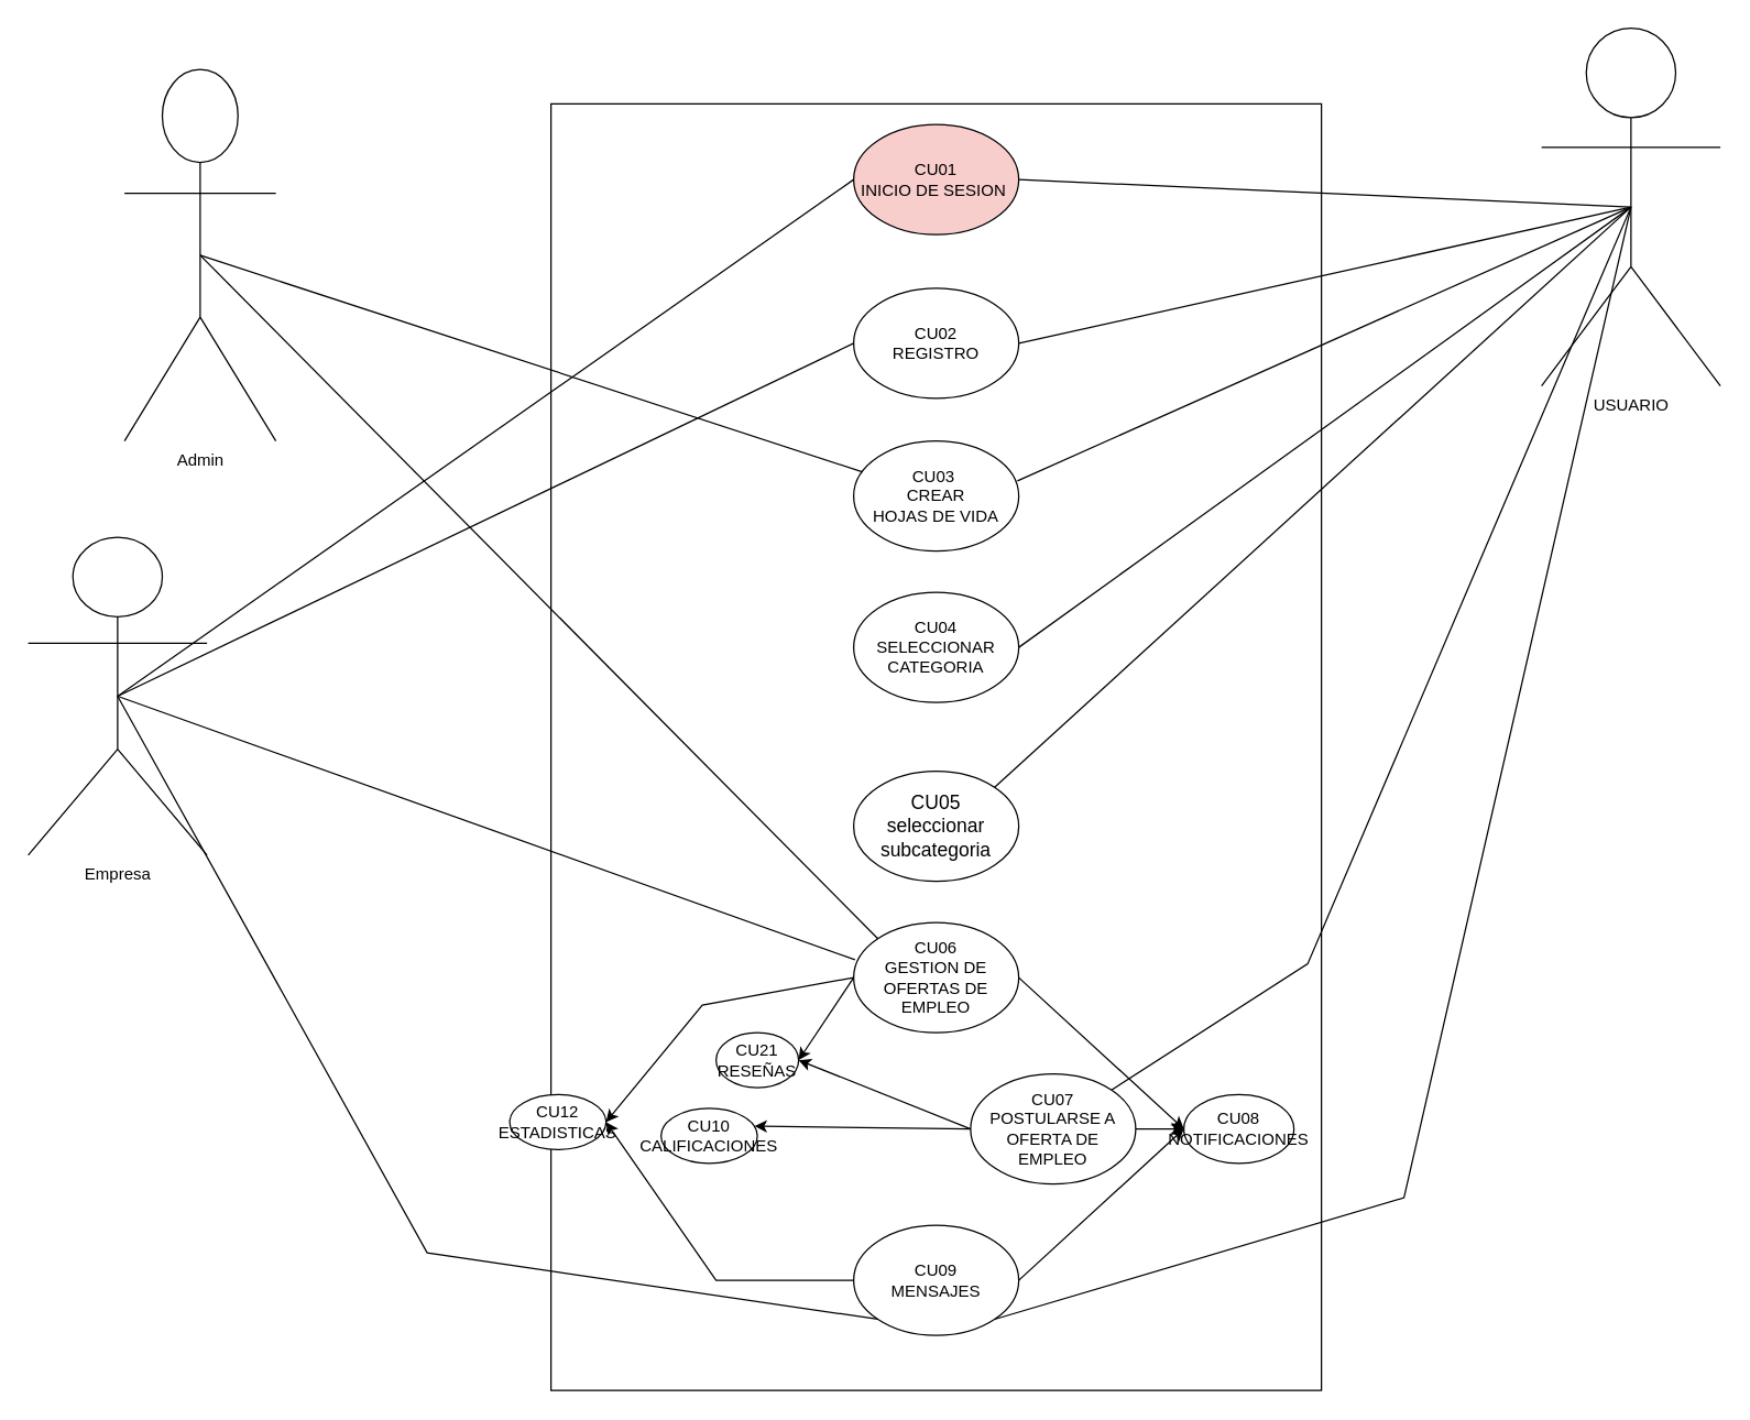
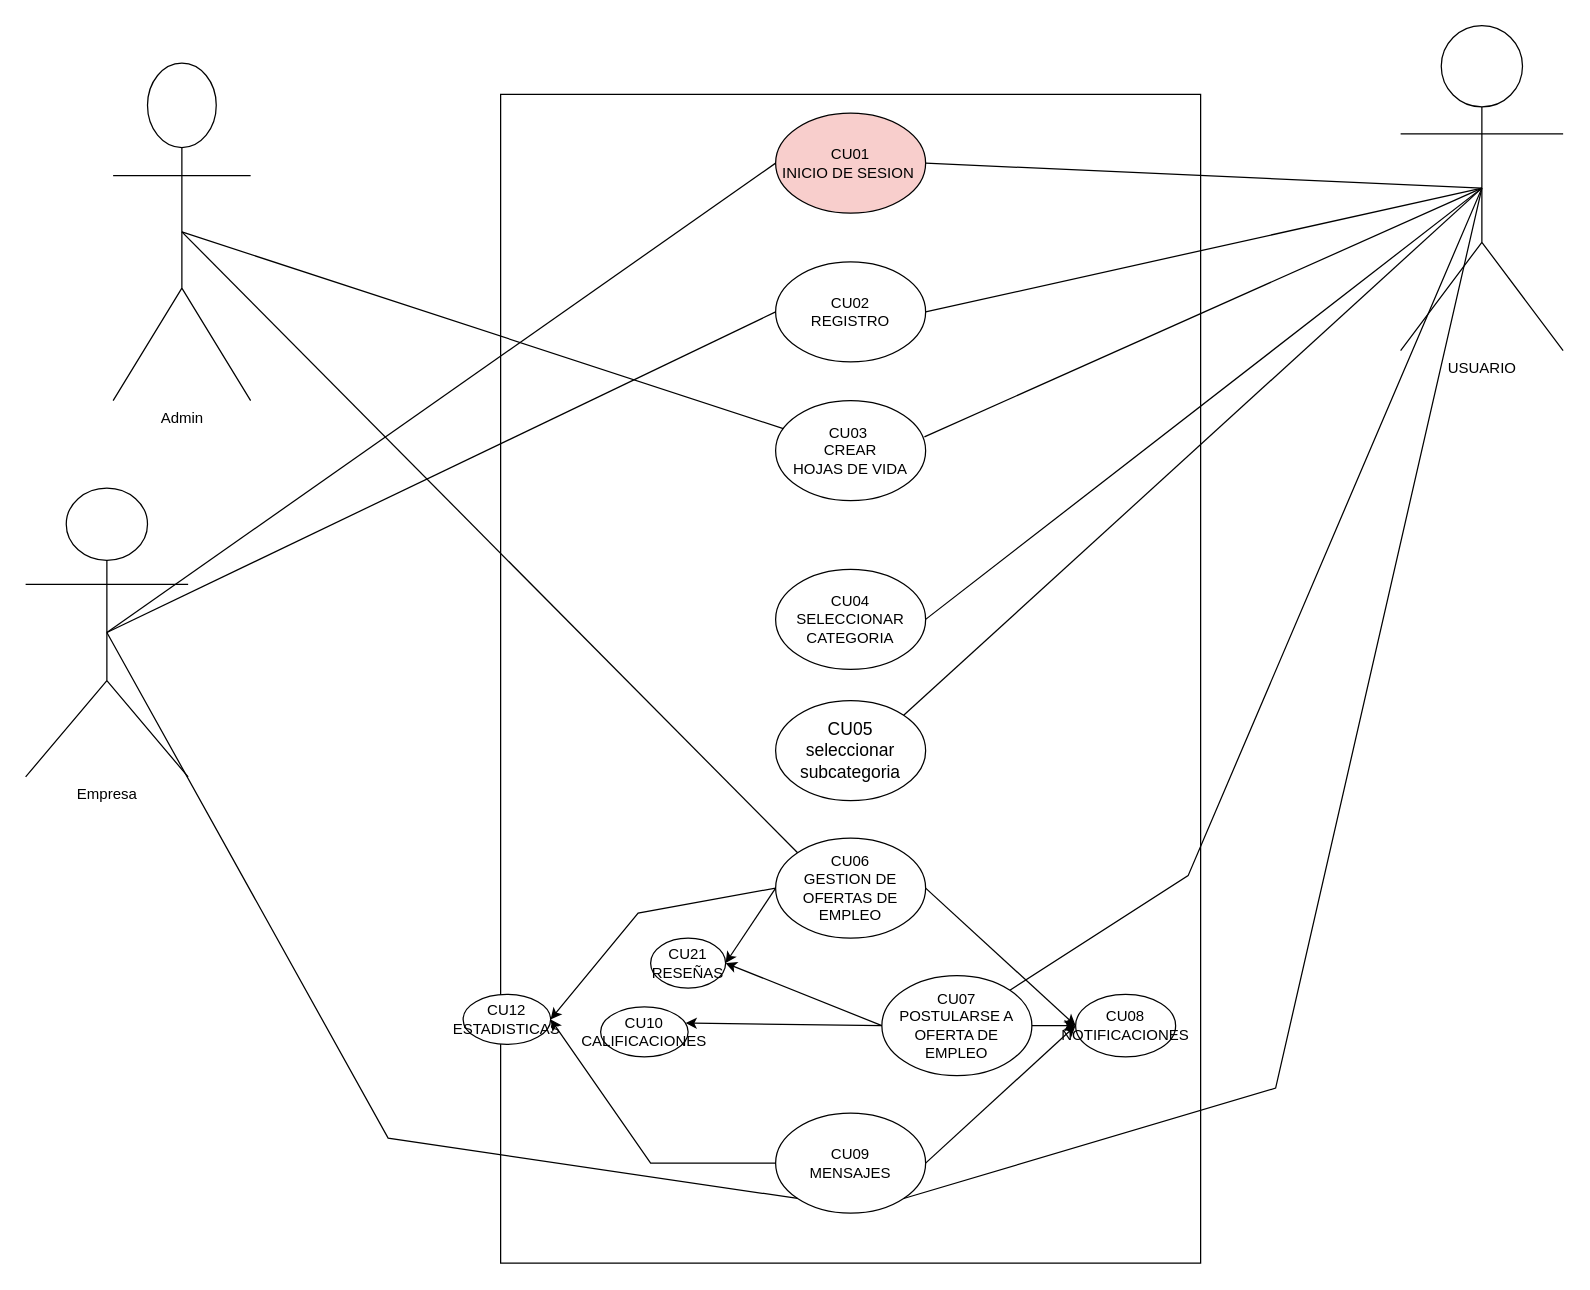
  <mxCell id="0" />
  <mxCell id="1" parent="0" />
  <mxCell id="2" value="Admin&lt;div&gt;&lt;br&gt;&lt;/div&gt;" style="shape=umlActor;verticalLabelPosition=bottom;verticalAlign=top;html=1;outlineConnect=0;" vertex="1" parent="1"><mxGeometry x="90" y="50" width="110" height="270" as="geometry" /></mxCell>
  <mxCell id="3" value="&lt;div&gt;USUARIO&lt;/div&gt;" style="shape=umlActor;verticalLabelPosition=bottom;verticalAlign=top;html=1;outlineConnect=0;" vertex="1" parent="1"><mxGeometry x="1120" y="20" width="130" height="260" as="geometry" /></mxCell>
  <mxCell id="4" value="Empresa&lt;div&gt;&lt;br&gt;&lt;/div&gt;" style="shape=umlActor;verticalLabelPosition=bottom;verticalAlign=top;html=1;outlineConnect=0;" vertex="1" parent="1"><mxGeometry x="20" y="390" width="130" height="231" as="geometry" /></mxCell>
  <mxCell id="5" value="" style="rounded=0;whiteSpace=wrap;html=1;" vertex="1" parent="1"><mxGeometry x="400" y="75" width="560" height="935" as="geometry" /></mxCell>
  <mxCell id="6" value="&lt;div&gt;CU01&lt;/div&gt;INICIO DE SESION&amp;nbsp;" style="ellipse;whiteSpace=wrap;html=1;fillColor=#f8cecc;" vertex="1" parent="1"><mxGeometry x="620" y="90" width="120" height="80" as="geometry" /></mxCell>
  <mxCell id="7" value="&lt;div&gt;CU02&lt;/div&gt;REGISTRO" style="ellipse;whiteSpace=wrap;html=1;" vertex="1" parent="1"><mxGeometry x="620" y="209" width="120" height="80" as="geometry" /></mxCell>
  <mxCell id="8" value="&lt;div&gt;CU03&amp;nbsp;&lt;/div&gt;&lt;div&gt;CREAR&lt;/div&gt;HOJAS DE VIDA" style="ellipse;whiteSpace=wrap;html=1;" vertex="1" parent="1"><mxGeometry x="620" y="320" width="120" height="80" as="geometry" /></mxCell>
- <mxCell id="9" value="&lt;div&gt;CU04&lt;/div&gt;&lt;div&gt;SELECCIONAR CATEGORIA&lt;/div&gt;" style="ellipse;whiteSpace=wrap;html=1;" vertex="1" parent="1"><mxGeometry x="620" y="430" width="120" height="80" as="geometry" /></mxCell>
+ <mxCell id="9" value="&lt;div&gt;CU04&lt;/div&gt;&lt;div&gt;SELECCIONAR CATEGORIA&lt;/div&gt;" style="ellipse;whiteSpace=wrap;html=1;" vertex="1" parent="1"><mxGeometry x="620" y="455" width="120" height="80" as="geometry" /></mxCell>
  <mxCell id="10" value="&lt;div&gt;&lt;font style=&quot;font-size: 14px;&quot;&gt;CU05&lt;/font&gt;&lt;/div&gt;&lt;font style=&quot;font-size: 14px;&quot;&gt;seleccionar subcategoria&lt;/font&gt;" style="ellipse;whiteSpace=wrap;html=1;" vertex="1" parent="1"><mxGeometry x="620" y="560" width="120" height="80" as="geometry" /></mxCell>
  <mxCell id="11" value="&lt;div&gt;CU06&lt;/div&gt;GESTION DE OFERTAS DE EMPLEO" style="ellipse;whiteSpace=wrap;html=1;" vertex="1" parent="1"><mxGeometry x="620" y="670" width="120" height="80" as="geometry" /></mxCell>
  <mxCell id="12" value="CU07&lt;div&gt;POSTULARSE A OFERTA DE EMPLEO&lt;/div&gt;" style="ellipse;whiteSpace=wrap;html=1;" vertex="1" parent="1"><mxGeometry x="705" y="780" width="120" height="80" as="geometry" /></mxCell>
  <mxCell id="13" value="&lt;font&gt;CU09&lt;/font&gt;&lt;div&gt;&lt;font&gt;MENSAJES&lt;/font&gt;&lt;br&gt;&lt;/div&gt;" style="ellipse;whiteSpace=wrap;html=1;" vertex="1" parent="1"><mxGeometry x="620" y="890" width="120" height="80" as="geometry" /></mxCell>
  <mxCell id="14" value="&lt;div&gt;CU08&lt;/div&gt;NOTIFICACIONES" style="ellipse;whiteSpace=wrap;html=1;" vertex="1" parent="1"><mxGeometry x="860" y="795" width="80" height="50" as="geometry" /></mxCell>
  <mxCell id="15" value="" style="endArrow=classic;html=1;rounded=0;exitX=1;exitY=0.5;exitDx=0;exitDy=0;entryX=0;entryY=0.5;entryDx=0;entryDy=0;" edge="1" parent="1" source="13" target="14"><mxGeometry width="50" height="50" relative="1" as="geometry"><mxPoint x="950" y="700" as="sourcePoint" /><mxPoint x="780" y="930" as="targetPoint" /></mxGeometry></mxCell>
  <mxCell id="16" value="&lt;div&gt;CU12&lt;/div&gt;ESTADISTICAS" style="ellipse;whiteSpace=wrap;html=1;" vertex="1" parent="1"><mxGeometry x="370" y="795" width="70" height="40" as="geometry" /></mxCell>
  <mxCell id="17" value="" style="endArrow=classic;html=1;rounded=0;entryX=1;entryY=0.5;entryDx=0;entryDy=0;" edge="1" parent="1" target="16"><mxGeometry width="50" height="50" relative="1" as="geometry"><mxPoint x="620" y="710" as="sourcePoint" /><mxPoint x="1000" y="650" as="targetPoint" /><Array as="points"><mxPoint x="510" y="730" /></Array></mxGeometry></mxCell>
  <mxCell id="18" value="" style="endArrow=classic;html=1;rounded=0;exitX=0;exitY=0.5;exitDx=0;exitDy=0;entryX=1;entryY=0.5;entryDx=0;entryDy=0;" edge="1" parent="1" source="13" target="16"><mxGeometry width="50" height="50" relative="1" as="geometry"><mxPoint x="510" y="920" as="sourcePoint" /><mxPoint x="580" y="930" as="targetPoint" /><Array as="points"><mxPoint x="520" y="930" /></Array></mxGeometry></mxCell>
  <mxCell id="19" value="&lt;div&gt;CU10&lt;/div&gt;&lt;div&gt;CALIFICACIONES&lt;/div&gt;" style="ellipse;whiteSpace=wrap;html=1;" vertex="1" parent="1"><mxGeometry x="480" y="805" width="70" height="40" as="geometry" /></mxCell>
  <mxCell id="20" value="" style="endArrow=classic;html=1;rounded=0;exitX=0;exitY=0.5;exitDx=0;exitDy=0;entryX=0.971;entryY=0.325;entryDx=0;entryDy=0;entryPerimeter=0;" edge="1" parent="1" source="12" target="19"><mxGeometry width="50" height="50" relative="1" as="geometry"><mxPoint x="240" y="850" as="sourcePoint" /><mxPoint x="580" y="810" as="targetPoint" /></mxGeometry></mxCell>
  <mxCell id="21" value="&lt;div&gt;CU21&lt;/div&gt;RESEÑAS" style="ellipse;whiteSpace=wrap;html=1;" vertex="1" parent="1"><mxGeometry x="520" y="750" width="60" height="40" as="geometry" /></mxCell>
  <mxCell id="22" value="" style="endArrow=classic;html=1;rounded=0;exitX=0;exitY=0.5;exitDx=0;exitDy=0;entryX=1;entryY=0.5;entryDx=0;entryDy=0;" edge="1" parent="1" source="12" target="21"><mxGeometry width="50" height="50" relative="1" as="geometry"><mxPoint x="950" y="610" as="sourcePoint" /><mxPoint x="1000" y="560" as="targetPoint" /></mxGeometry></mxCell>
  <mxCell id="23" value="" style="endArrow=none;html=1;rounded=0;entryX=0.5;entryY=0.5;entryDx=0;entryDy=0;entryPerimeter=0;exitX=1;exitY=0.5;exitDx=0;exitDy=0;" edge="1" parent="1" source="6" target="3"><mxGeometry width="50" height="50" relative="1" as="geometry"><mxPoint x="950" y="410" as="sourcePoint" /><mxPoint x="1000" y="360" as="targetPoint" /></mxGeometry></mxCell>
  <mxCell id="24" value="" style="endArrow=none;html=1;rounded=0;exitX=0.5;exitY=0.5;exitDx=0;exitDy=0;exitPerimeter=0;" edge="1" parent="1" source="2" target="8"><mxGeometry width="50" height="50" relative="1" as="geometry"><mxPoint x="260" y="190" as="sourcePoint" /><mxPoint x="310" y="140" as="targetPoint" /></mxGeometry></mxCell>
  <mxCell id="25" value="" style="endArrow=none;html=1;rounded=0;entryX=0;entryY=0.5;entryDx=0;entryDy=0;exitX=0.5;exitY=0.5;exitDx=0;exitDy=0;exitPerimeter=0;" edge="1" parent="1" source="4" target="6"><mxGeometry width="50" height="50" relative="1" as="geometry"><mxPoint x="950" y="410" as="sourcePoint" /><mxPoint x="1000" y="360" as="targetPoint" /></mxGeometry></mxCell>
  <mxCell id="26" value="" style="endArrow=none;html=1;rounded=0;entryX=0;entryY=0.5;entryDx=0;entryDy=0;exitX=0.5;exitY=0.5;exitDx=0;exitDy=0;exitPerimeter=0;" edge="1" parent="1" source="4" target="7"><mxGeometry width="50" height="50" relative="1" as="geometry"><mxPoint x="210" y="550" as="sourcePoint" /><mxPoint x="260" y="500" as="targetPoint" /></mxGeometry></mxCell>
  <mxCell id="27" value="" style="endArrow=none;html=1;rounded=0;entryX=0.5;entryY=0.5;entryDx=0;entryDy=0;entryPerimeter=0;exitX=1;exitY=0.5;exitDx=0;exitDy=0;" edge="1" parent="1" source="7" target="3"><mxGeometry width="50" height="50" relative="1" as="geometry"><mxPoint x="980" y="430" as="sourcePoint" /><mxPoint x="1030" y="380" as="targetPoint" /></mxGeometry></mxCell>
  <mxCell id="28" value="" style="endArrow=none;html=1;rounded=0;entryX=0.5;entryY=0.5;entryDx=0;entryDy=0;entryPerimeter=0;exitX=0.992;exitY=0.363;exitDx=0;exitDy=0;exitPerimeter=0;" edge="1" parent="1" source="8" target="3"><mxGeometry width="50" height="50" relative="1" as="geometry"><mxPoint x="950" y="360" as="sourcePoint" /><mxPoint x="1000" y="310" as="targetPoint" /></mxGeometry></mxCell>
  <mxCell id="29" value="" style="endArrow=none;html=1;rounded=0;entryX=0.5;entryY=0.5;entryDx=0;entryDy=0;entryPerimeter=0;exitX=1;exitY=0.5;exitDx=0;exitDy=0;" edge="1" parent="1" source="9" target="3"><mxGeometry width="50" height="50" relative="1" as="geometry"><mxPoint x="1030" y="440" as="sourcePoint" /><mxPoint x="1080" y="390" as="targetPoint" /></mxGeometry></mxCell>
  <mxCell id="30" value="" style="endArrow=none;html=1;rounded=0;entryX=0.5;entryY=0.5;entryDx=0;entryDy=0;entryPerimeter=0;exitX=1;exitY=0;exitDx=0;exitDy=0;" edge="1" parent="1" source="10" target="3"><mxGeometry width="50" height="50" relative="1" as="geometry"><mxPoint x="950" y="410" as="sourcePoint" /><mxPoint x="1000" y="360" as="targetPoint" /></mxGeometry></mxCell>
  <mxCell id="31" value="" style="endArrow=none;html=1;rounded=0;entryX=0.5;entryY=0.5;entryDx=0;entryDy=0;entryPerimeter=0;exitX=0;exitY=0;exitDx=0;exitDy=0;" edge="1" parent="1" source="11" target="2"><mxGeometry width="50" height="50" relative="1" as="geometry"><mxPoint x="950" y="510" as="sourcePoint" /><mxPoint x="1000" y="460" as="targetPoint" /></mxGeometry></mxCell>
- <mxCell id="32" value="" style="endArrow=none;html=1;rounded=0;entryX=0.5;entryY=0.5;entryDx=0;entryDy=0;entryPerimeter=0;exitX=0.008;exitY=0.338;exitDx=0;exitDy=0;exitPerimeter=0;" edge="1" parent="1" source="11" target="4"><mxGeometry width="50" height="50" relative="1" as="geometry"><mxPoint x="950" y="510" as="sourcePoint" /><mxPoint x="1000" y="460" as="targetPoint" /></mxGeometry></mxCell>
  <mxCell id="33" value="" style="endArrow=none;html=1;rounded=0;entryX=0.5;entryY=0.5;entryDx=0;entryDy=0;entryPerimeter=0;exitX=1;exitY=0;exitDx=0;exitDy=0;" edge="1" parent="1" source="12" target="3"><mxGeometry width="50" height="50" relative="1" as="geometry"><mxPoint x="1060" y="410" as="sourcePoint" /><mxPoint x="1110" y="360" as="targetPoint" /><Array as="points"><mxPoint x="950" y="700" /></Array></mxGeometry></mxCell>
  <mxCell id="34" value="" style="endArrow=none;html=1;rounded=0;entryX=0.5;entryY=0.5;entryDx=0;entryDy=0;entryPerimeter=0;exitX=1;exitY=1;exitDx=0;exitDy=0;" edge="1" parent="1" source="13" target="3"><mxGeometry width="50" height="50" relative="1" as="geometry"><mxPoint x="950" y="710" as="sourcePoint" /><mxPoint x="1000" y="660" as="targetPoint" /><Array as="points"><mxPoint x="1020" y="870" /></Array></mxGeometry></mxCell>
  <mxCell id="35" value="" style="endArrow=none;html=1;rounded=0;entryX=0.5;entryY=0.5;entryDx=0;entryDy=0;entryPerimeter=0;exitX=0;exitY=1;exitDx=0;exitDy=0;" edge="1" parent="1" source="13" target="4"><mxGeometry width="50" height="50" relative="1" as="geometry"><mxPoint x="200" y="710" as="sourcePoint" /><mxPoint x="250" y="660" as="targetPoint" /><Array as="points"><mxPoint x="310" y="910" /></Array></mxGeometry></mxCell>
  <mxCell id="36" value="" style="endArrow=classic;html=1;rounded=0;entryX=0;entryY=0.5;entryDx=0;entryDy=0;exitX=1;exitY=0.5;exitDx=0;exitDy=0;" edge="1" parent="1" source="11" target="14"><mxGeometry width="50" height="50" relative="1" as="geometry"><mxPoint x="190" y="820" as="sourcePoint" /><mxPoint x="240" y="770" as="targetPoint" /></mxGeometry></mxCell>
  <mxCell id="37" value="" style="endArrow=classic;html=1;rounded=0;entryX=0;entryY=0.5;entryDx=0;entryDy=0;exitX=1;exitY=0.5;exitDx=0;exitDy=0;" edge="1" parent="1" source="12" target="14"><mxGeometry width="50" height="50" relative="1" as="geometry"><mxPoint x="630" y="880" as="sourcePoint" /><mxPoint x="680" y="830" as="targetPoint" /></mxGeometry></mxCell>
  <mxCell id="38" value="" style="endArrow=classic;html=1;rounded=0;exitX=0;exitY=0.5;exitDx=0;exitDy=0;entryX=1;entryY=0.5;entryDx=0;entryDy=0;" edge="1" parent="1" source="11" target="21"><mxGeometry width="50" height="50" relative="1" as="geometry"><mxPoint x="480" y="800" as="sourcePoint" /><mxPoint x="590" y="770" as="targetPoint" /></mxGeometry></mxCell>
